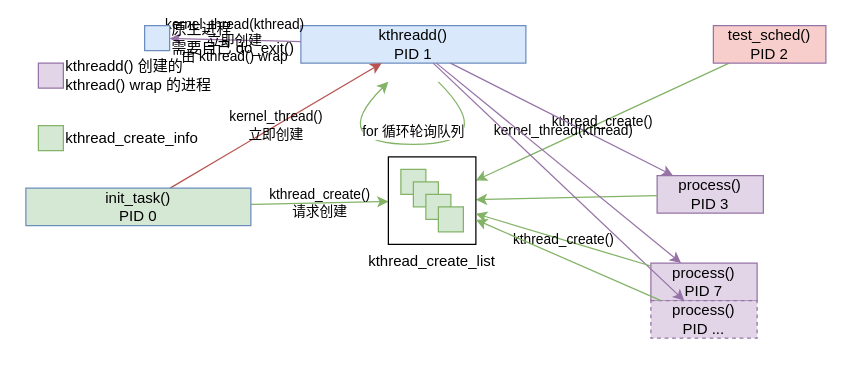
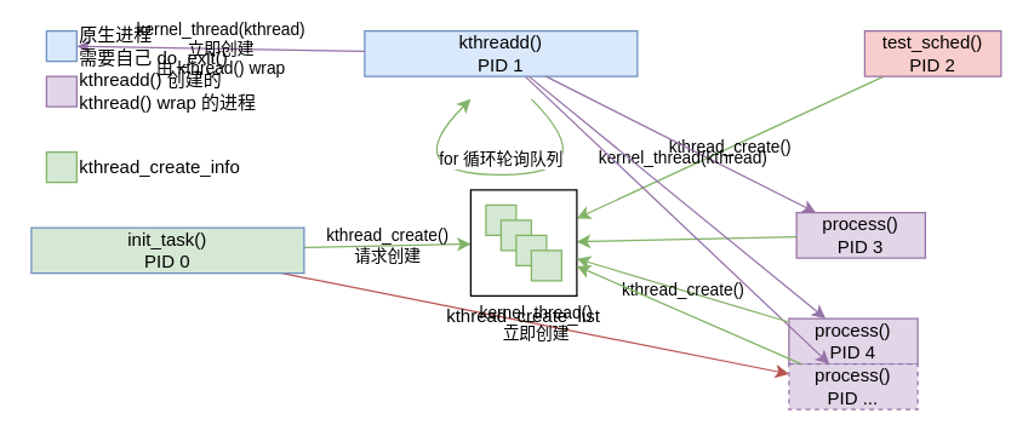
  <mxCell id="0" />
  <mxCell id="1" parent="0" />
  <mxCell id="2" value="kthreadd()&lt;div&gt;PID 1&lt;/div&gt;" style="rounded=0;whiteSpace=wrap;html=1;fontSize=12;fillColor=#dae8fc;strokeColor=#6c8ebf;" parent="1" vertex="1"><mxGeometry x="240" y="20" width="180" height="30" as="geometry" /></mxCell>
- <mxCell id="3" value="kernel_thread()&lt;div&gt;立即创建&lt;/div&gt;" style="edgeStyle=none;html=1;fillColor=#f8cecc;strokeColor=#b85450;labelBackgroundColor=none;" parent="1" source="5" target="2" edge="1"><mxGeometry relative="1" as="geometry" /></mxCell>
+ <mxCell id="3" value="kernel_thread()&lt;div&gt;立即创建&lt;/div&gt;" style="edgeStyle=none;html=1;fillColor=#f8cecc;strokeColor=#b85450;labelBackgroundColor=none;" parent="1" source="5" target="15" edge="1"><mxGeometry relative="1" as="geometry" /></mxCell>
  <mxCell id="4" value="kthread_create()&lt;div&gt;请求创建&lt;/div&gt;" style="edgeStyle=none;html=1;fillColor=#d5e8d4;strokeColor=#82b366;labelBackgroundColor=none;" parent="1" source="5" target="19" edge="1"><mxGeometry relative="1" as="geometry"><mxPoint x="310" y="136.415" as="targetPoint" /></mxGeometry></mxCell>
  <mxCell id="5" value="init_task()&lt;div&gt;PID 0&lt;/div&gt;" style="rounded=0;whiteSpace=wrap;html=1;fontSize=12;fillColor=#d5e8d4;strokeColor=#6c8ebf;" parent="1" vertex="1"><mxGeometry x="20" y="150" width="180" height="30" as="geometry" /></mxCell>
  <mxCell id="6" value="" style="rounded=0;whiteSpace=wrap;html=1;fontSize=12;fillColor=#d5e8d4;strokeColor=#82b366;" parent="1" vertex="1"><mxGeometry x="320" y="135" width="20" height="20" as="geometry" /></mxCell>
  <mxCell id="7" value="&lt;span style=&quot;color: rgb(0, 0, 0);&quot;&gt;kthread_create()&lt;/span&gt;" style="edgeStyle=none;html=1;fillColor=#d5e8d4;strokeColor=#82b366;labelBackgroundColor=none;" parent="1" source="8" target="19" edge="1"><mxGeometry relative="1" as="geometry"><mxPoint x="440" y="145" as="targetPoint" /></mxGeometry></mxCell>
  <mxCell id="8" value="test_sched()&lt;div&gt;PID 2&lt;/div&gt;" style="rounded=0;whiteSpace=wrap;html=1;fontSize=12;fillColor=#f8cecc;strokeColor=#9673a6;" parent="1" vertex="1"><mxGeometry x="570" y="20" width="90" height="30" as="geometry" /></mxCell>
  <mxCell id="9" value="for 循环轮询队列" style="curved=1;endArrow=classic;html=1;fillColor=#d5e8d4;strokeColor=#82b366;" parent="1" edge="1"><mxGeometry y="-10" width="50" height="50" relative="1" as="geometry"><mxPoint x="350" y="65" as="sourcePoint" /><mxPoint x="310" y="65" as="targetPoint" /><Array as="points"><mxPoint x="400" y="115" /><mxPoint x="260" y="115" /></Array><mxPoint as="offset" /></mxGeometry></mxCell>
  <mxCell id="10" value="" style="rounded=0;whiteSpace=wrap;html=1;fontSize=12;fillColor=#d5e8d4;strokeColor=#82b366;" parent="1" vertex="1"><mxGeometry x="330" y="145" width="20" height="20" as="geometry" /></mxCell>
  <mxCell id="11" value="process()&lt;div&gt;PID 3&lt;/div&gt;" style="rounded=0;whiteSpace=wrap;html=1;fontSize=12;fillColor=#e1d5e7;strokeColor=#9673a6;" parent="1" vertex="1"><mxGeometry x="525" y="140" width="85" height="30" as="geometry" /></mxCell>
  <mxCell id="12" value="kernel_thread(kthread)&lt;div&gt;立即创建&lt;/div&gt;&lt;div&gt;由 kthread() wrap&lt;/div&gt;" style="endArrow=classic;html=1;fillColor=#e1d5e7;strokeColor=#9673a6;labelBackgroundColor=none;" parent="1" source="2" target="20" edge="1"><mxGeometry width="50" height="50" relative="1" as="geometry"><mxPoint x="390" y="75" as="sourcePoint" /><mxPoint x="520" y="25" as="targetPoint" /></mxGeometry></mxCell>
  <mxCell id="13" value="kernel_thread(kthread)" style="endArrow=classic;html=1;fillColor=#e1d5e7;strokeColor=#9673a6;labelBackgroundColor=none;" parent="1" source="2" target="11" edge="1"><mxGeometry x="0.055" y="-7" width="50" height="50" relative="1" as="geometry"><mxPoint x="390" y="75" as="sourcePoint" /><mxPoint x="560" y="95" as="targetPoint" /><mxPoint as="offset" /></mxGeometry></mxCell>
- <mxCell id="14" value="process()&lt;div&gt;PID 7&lt;/div&gt;" style="rounded=0;whiteSpace=wrap;html=1;fontSize=12;fillColor=#e1d5e7;strokeColor=#9673a6;" parent="1" vertex="1"><mxGeometry x="520" y="210" width="85" height="30" as="geometry" /></mxCell>
+ <mxCell id="14" value="process()&lt;div&gt;PID 4&lt;/div&gt;" style="rounded=0;whiteSpace=wrap;html=1;fontSize=12;fillColor=#e1d5e7;strokeColor=#9673a6;" parent="1" vertex="1"><mxGeometry x="520" y="210" width="85" height="30" as="geometry" /></mxCell>
  <mxCell id="15" value="process()&lt;div&gt;PID ...&lt;/div&gt;" style="rounded=0;whiteSpace=wrap;html=1;fontSize=12;fillColor=#e1d5e7;strokeColor=#9673a6;dashed=1;" parent="1" vertex="1"><mxGeometry x="520" y="240" width="85" height="30" as="geometry" /></mxCell>
  <mxCell id="16" value="" style="edgeStyle=none;html=1;fillColor=#d5e8d4;strokeColor=#82b366;labelBackgroundColor=none;" parent="1" source="11" target="19" edge="1"><mxGeometry relative="1" as="geometry"><mxPoint x="413" y="115" as="targetPoint" /><mxPoint x="578" y="60" as="sourcePoint" /></mxGeometry></mxCell>
  <mxCell id="17" value="" style="rounded=0;whiteSpace=wrap;html=1;fontSize=12;fillColor=#d5e8d4;strokeColor=#82b366;" parent="1" vertex="1"><mxGeometry x="340" y="155" width="20" height="20" as="geometry" /></mxCell>
  <mxCell id="18" value="" style="rounded=0;whiteSpace=wrap;html=1;fontSize=12;fillColor=#d5e8d4;strokeColor=#82b366;" parent="1" vertex="1"><mxGeometry x="350" y="165" width="20" height="20" as="geometry" /></mxCell>
  <mxCell id="19" value="kthread_create_list" style="rounded=0;whiteSpace=wrap;html=1;fillColor=none;verticalAlign=top;labelPosition=center;verticalLabelPosition=bottom;align=center;" parent="1" vertex="1"><mxGeometry x="310" y="125" width="70" height="70" as="geometry" /></mxCell>
- <mxCell id="20" value="原生进程&lt;div&gt;需要自己 do_exit()&lt;/div&gt;" style="rounded=0;html=1;fillColor=#dae8fc;strokeColor=#6c8ebf;labelPosition=right;verticalLabelPosition=middle;align=left;verticalAlign=middle;" parent="1" vertex="1"><mxGeometry x="115" y="20" width="20" height="20" as="geometry" /></mxCell>
+ <mxCell id="20" value="原生进程&lt;div&gt;需要自己 do_exit()&lt;/div&gt;" style="rounded=0;html=1;fillColor=#dae8fc;strokeColor=#6c8ebf;labelPosition=right;verticalLabelPosition=middle;align=left;verticalAlign=middle;" parent="1" vertex="1"><mxGeometry x="30" y="20" width="20" height="20" as="geometry" /></mxCell>
  <mxCell id="21" value="kthreadd() 创建的&lt;div&gt;kthread() wrap 的进程&lt;/div&gt;" style="rounded=0;html=1;fillColor=#e1d5e7;strokeColor=#9673a6;labelPosition=right;verticalLabelPosition=middle;align=left;verticalAlign=middle;" parent="1" vertex="1"><mxGeometry x="30" y="50" width="20" height="20" as="geometry" /></mxCell>
  <mxCell id="22" value="kthread_create_info" style="rounded=0;html=1;fillColor=#d5e8d4;strokeColor=#82b366;labelPosition=right;verticalLabelPosition=middle;align=left;verticalAlign=middle;" parent="1" vertex="1"><mxGeometry x="30" y="100" width="20" height="20" as="geometry" /></mxCell>
  <mxCell id="23" value="" style="endArrow=classic;html=1;fillColor=#e1d5e7;strokeColor=#9673a6;labelBackgroundColor=none;" parent="1" source="2" target="14" edge="1"><mxGeometry x="0.055" y="-7" width="50" height="50" relative="1" as="geometry"><mxPoint x="362" y="60" as="sourcePoint" /><mxPoint x="551" y="190" as="targetPoint" /><mxPoint as="offset" /></mxGeometry></mxCell>
  <mxCell id="24" value="" style="endArrow=classic;html=1;fillColor=#e1d5e7;strokeColor=#9673a6;labelBackgroundColor=none;" parent="1" source="2" target="15" edge="1"><mxGeometry x="0.055" y="-7" width="50" height="50" relative="1" as="geometry"><mxPoint x="372" y="70" as="sourcePoint" /><mxPoint x="561" y="200" as="targetPoint" /><mxPoint as="offset" /></mxGeometry></mxCell>
  <mxCell id="25" value="&lt;span style=&quot;color: rgb(0, 0, 0);&quot;&gt;kthread_create()&lt;/span&gt;" style="edgeStyle=none;html=1;fillColor=#d5e8d4;strokeColor=#82b366;labelBackgroundColor=none;" parent="1" source="14" target="19" edge="1"><mxGeometry relative="1" as="geometry"><mxPoint x="390" y="170" as="targetPoint" /><mxPoint x="530" y="197" as="sourcePoint" /></mxGeometry></mxCell>
  <mxCell id="26" value="" style="edgeStyle=none;html=1;fillColor=#d5e8d4;strokeColor=#82b366;labelBackgroundColor=none;" parent="1" source="15" target="19" edge="1"><mxGeometry relative="1" as="geometry"><mxPoint x="400" y="180" as="targetPoint" /><mxPoint x="540" y="207" as="sourcePoint" /></mxGeometry></mxCell>
